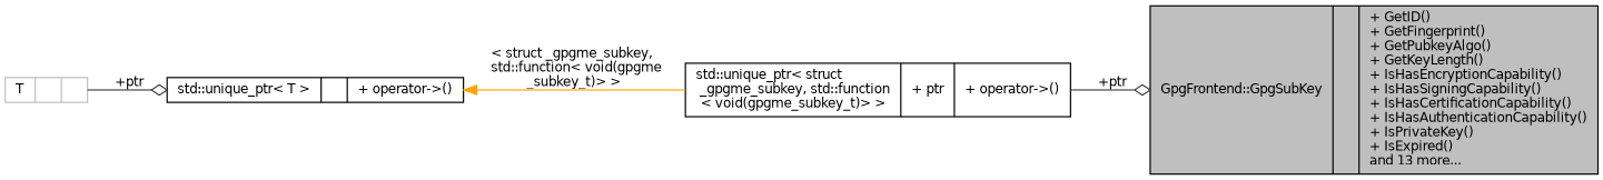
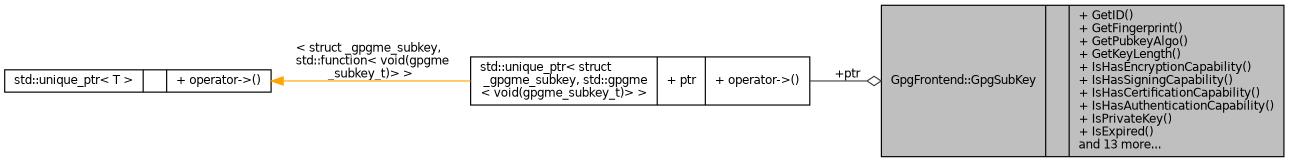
  digraph {
    rankdir=LR
    node [color=black fillcolor=white fontname=Helvetica fontsize=10 shape=record style=filled]
    edge [arrowhead=odiamond color=grey25 fontname=Helvetica fontsize=10 labelfontname=Helvetica labelfontsize=10 style=solid]
    n1 [fillcolor=grey75 fontcolor=black height=0.2 label="{GpgFrontend::GpgSubKey\n||+ GetID()\l+ GetFingerprint()\l+ GetPubkeyAlgo()\l+ GetKeyLength()\l+ IsHasEncryptionCapability()\l+ IsHasSigningCapability()\l+ IsHasCertificationCapability()\l+ IsHasAuthenticationCapability()\l+ IsPrivateKey()\l+ IsExpired()\land 13 more...\l}" width=0.4]
-   n2 [height=0.2 label="{std::unique_ptr\< struct\l _gpgme_subkey, std::function\l\< void(gpgme_subkey_t)\> \>\n|+ ptr\l|+ operator-\>()\l}" width=0.4]
+   n2 [height=0.2 label="{std::unique_ptr\< struct\l _gpgme_subkey, std::gpgme\l\< void(gpgme_subkey_t)\> \>\n|+ ptr\l|+ operator-\>()\l}" width=0.4]
    n3 [height=0.2 label="{std::unique_ptr\< T \>\n||+ operator-\>()\l}" width=0.4]
-   n4 [color=grey75 height=0.2 label="{T\n||}" width=0.4]
    n2 -> n1 [label=" +ptr"]
    n3 -> n2 [color=orange dir=back label=" \< struct _gpgme_subkey,\l std::function\< void(gpgme\l_subkey_t)\> \>" arrowhead=""]
-   n4 -> n3 [label=" +ptr"]
  }
